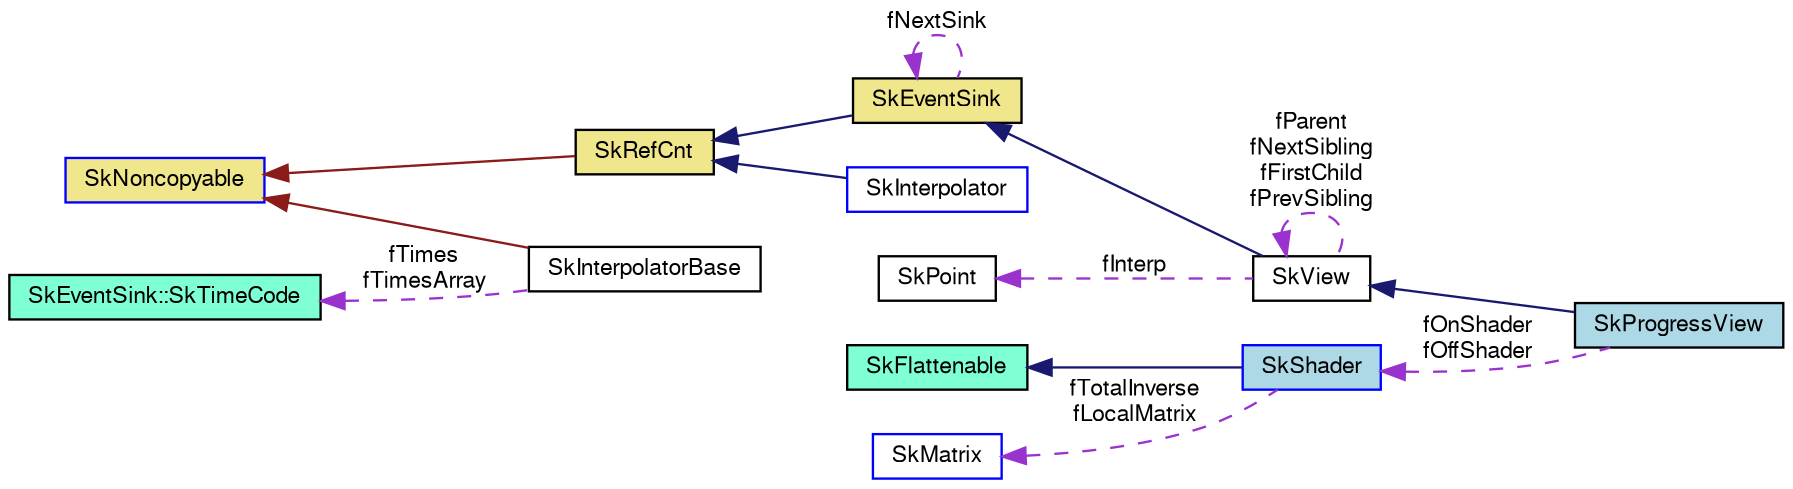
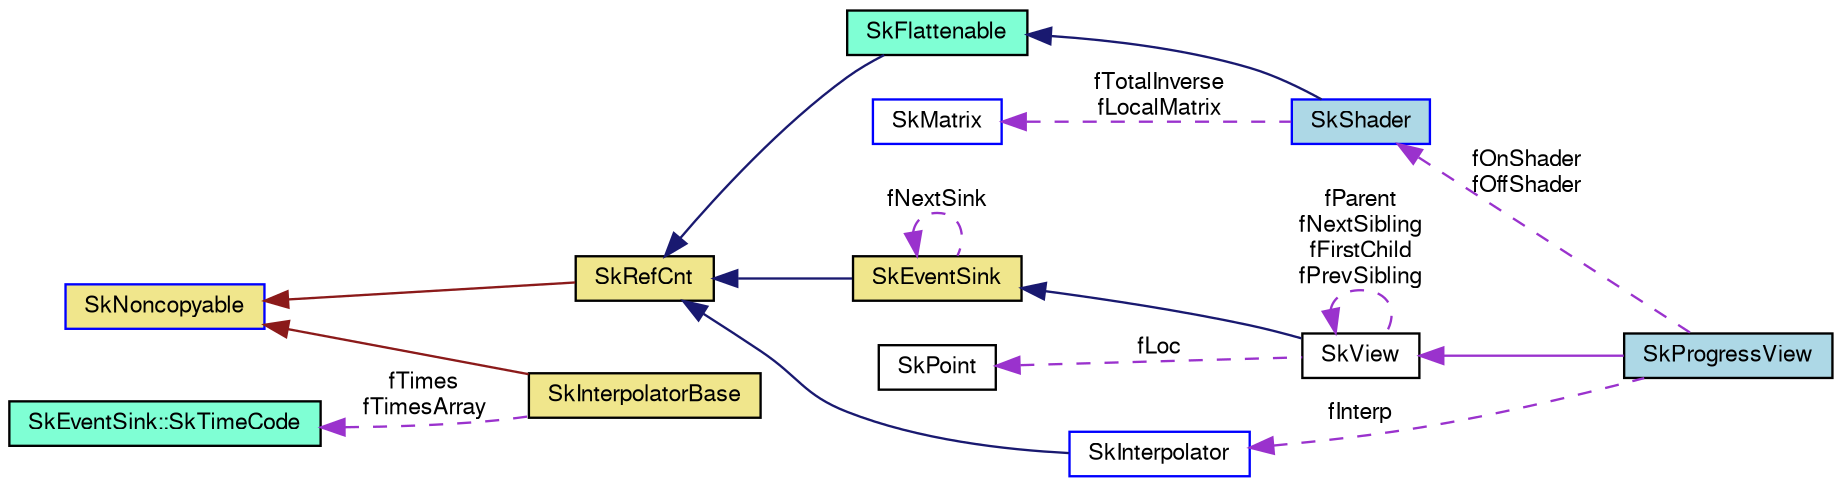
  digraph {
    rankdir=LR
    node [color=black fillcolor=white fontname=FreeSans fontsize=10 shape=record style=filled]
    edge [color=darkorchid3 dir=back fontname=FreeSans fontsize=10 labelfontname=FreeSans labelfontsize=10 style=solid]
    n1 [fillcolor=lightblue fontcolor=black height=0.2 label=SkProgressView width=0.4]
    n2 [height=0.2 label=SkView width=0.4]
    n3 [fillcolor=khaki height=0.2 label=SkEventSink width=0.4]
    n4 [fillcolor=khaki height=0.2 label=SkRefCnt width=0.4]
    n5 [fillcolor=aquamarine height=0.2 label=SkFlattenable width=0.4]
    n6 [color=blue height=0.2 label=SkInterpolator width=0.4]
    n7 [color=blue fillcolor=lightblue height=0.2 label=SkShader width=0.4]
    n8 [color=blue fillcolor=khaki height=0.2 label=SkNoncopyable width=0.4]
-   n9 [height=0.2 label=SkInterpolatorBase width=0.4]
+   n9 [fillcolor=khaki height=0.2 label=SkInterpolatorBase width=0.4]
    n10 [height=0.2 label=SkPoint width=0.4]
    n11 [fillcolor=aquamarine height=0.2 label="SkEventSink::SkTimeCode" width=0.4]
    n12 [color=blue height=0.2 label=SkMatrix width=0.4]
-   n2 -> n1 [color=midnightblue]
+   n2 -> n1
    n2 -> n2 [label="fParent\nfNextSibling\nfFirstChild\nfPrevSibling" style=dashed]
    n3 -> n2 [color=midnightblue]
    n3 -> n3 [label=fNextSink style=dashed]
    n4 -> n3 [color=midnightblue]
+   n4 -> n5 [color=midnightblue]
    n4 -> n6 [color=midnightblue]
    n5 -> n7 [color=midnightblue]
+   n6 -> n1 [label=fInterp style=dashed]
    n7 -> n1 [label="fOnShader\nfOffShader" style=dashed]
    n8 -> n4 [color=firebrick4]
    n8 -> n9 [color=firebrick4]
-   n10 -> n2 [label=fInterp style=dashed]
+   n10 -> n2 [label=fLoc style=dashed]
    n11 -> n9 [label="fTimes\nfTimesArray" style=dashed]
    n12 -> n7 [label="fTotalInverse\nfLocalMatrix" style=dashed]
  }
